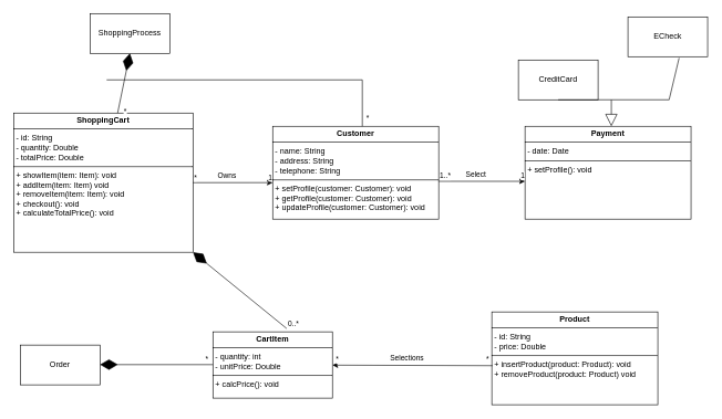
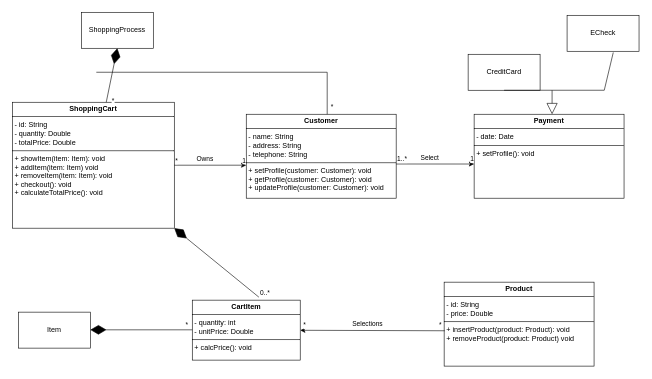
  <mxCell id="0" />
  <mxCell id="1" parent="0" />
  <mxCell id="2" value="&lt;p style=&quot;margin:0px;margin-top:4px;text-align:center;&quot;&gt;&lt;b&gt;Product&lt;/b&gt;&lt;/p&gt;&lt;hr size=&quot;1&quot; style=&quot;border-style:solid;&quot;&gt;&lt;p style=&quot;margin:0px;margin-left:4px;&quot;&gt;- id: String&lt;br&gt;- price: Double&lt;/p&gt;&lt;hr size=&quot;1&quot; style=&quot;border-style:solid;&quot;&gt;&lt;p style=&quot;margin:0px;margin-left:4px;&quot;&gt;+ insertProduct(product: Product): void&lt;br&gt;+ removeProduct(product: Product) void&lt;/p&gt;" style="verticalAlign=top;align=left;overflow=fill;html=1;whiteSpace=wrap;" vertex="1" parent="1"><mxGeometry x="740" y="470" width="250" height="140" as="geometry" /></mxCell>
  <mxCell id="3" value="&lt;p style=&quot;margin:0px;margin-top:4px;text-align:center;&quot;&gt;&lt;b&gt;ShoppingCart&lt;/b&gt;&lt;/p&gt;&lt;hr size=&quot;1&quot; style=&quot;border-style:solid;&quot;&gt;&lt;p style=&quot;margin:0px;margin-left:4px;&quot;&gt;- id: String&lt;br&gt;- quantity: Double&lt;/p&gt;&lt;p style=&quot;margin:0px;margin-left:4px;&quot;&gt;- totalPrice: Double&lt;/p&gt;&lt;hr size=&quot;1&quot; style=&quot;border-style:solid;&quot;&gt;&lt;p style=&quot;margin:0px;margin-left:4px;&quot;&gt;+ showItem(item: Item): void&lt;br&gt;+ addItem(item: Item) void&lt;/p&gt;&lt;p style=&quot;margin:0px;margin-left:4px;&quot;&gt;+ removeItem(item: Item): void&lt;br&gt;+ checkout(): void&lt;br&gt;&lt;/p&gt;&lt;p style=&quot;margin:0px;margin-left:4px;&quot;&gt;+ calculateTotalPrice(): void&lt;/p&gt;&lt;p style=&quot;margin:0px;margin-left:4px;&quot;&gt;&lt;br&gt;&lt;/p&gt;" style="verticalAlign=top;align=left;overflow=fill;html=1;whiteSpace=wrap;" vertex="1" parent="1"><mxGeometry x="20" y="170" width="270" height="210" as="geometry" /></mxCell>
  <mxCell id="4" value="&lt;p style=&quot;margin:0px;margin-top:4px;text-align:center;&quot;&gt;&lt;b&gt;Customer&lt;/b&gt;&lt;/p&gt;&lt;hr size=&quot;1&quot; style=&quot;border-style:solid;&quot;&gt;&lt;p style=&quot;margin:0px;margin-left:4px;&quot;&gt;- name: String&lt;br&gt;- address: String&lt;/p&gt;&lt;p style=&quot;margin:0px;margin-left:4px;&quot;&gt;- telephone: String&lt;/p&gt;&lt;hr size=&quot;1&quot; style=&quot;border-style:solid;&quot;&gt;&lt;p style=&quot;margin:0px;margin-left:4px;&quot;&gt;+ setProfile(customer: Customer): void&lt;/p&gt;&lt;p style=&quot;margin:0px;margin-left:4px;&quot;&gt;+ getProfile(customer: Customer): void&lt;br&gt;&lt;/p&gt;&lt;p style=&quot;margin:0px;margin-left:4px;&quot;&gt;+ update&lt;span style=&quot;background-color: initial;&quot;&gt;Profile(customer: Customer): void&lt;/span&gt;&lt;/p&gt;" style="verticalAlign=top;align=left;overflow=fill;html=1;whiteSpace=wrap;" vertex="1" parent="1"><mxGeometry x="410" y="190" width="250" height="140" as="geometry" /></mxCell>
  <mxCell id="5" value="&lt;p style=&quot;margin:0px;margin-top:4px;text-align:center;&quot;&gt;&lt;b&gt;CartItem&lt;/b&gt;&lt;/p&gt;&lt;hr size=&quot;1&quot; style=&quot;border-style:solid;&quot;&gt;&lt;p style=&quot;margin:0px;margin-left:4px;&quot;&gt;- quantity: int&lt;br&gt;&lt;/p&gt;&lt;p style=&quot;margin:0px;margin-left:4px;&quot;&gt;- unitPrice: Double&lt;/p&gt;&lt;hr size=&quot;1&quot; style=&quot;border-style:solid;&quot;&gt;&lt;p style=&quot;margin:0px;margin-left:4px;&quot;&gt;+ calcPrice(): void&lt;/p&gt;" style="verticalAlign=top;align=left;overflow=fill;html=1;whiteSpace=wrap;" vertex="1" parent="1"><mxGeometry x="320" y="500" width="180" height="100" as="geometry" /></mxCell>
  <mxCell id="6" value="&lt;p style=&quot;margin:0px;margin-top:4px;text-align:center;&quot;&gt;&lt;b&gt;Payment&lt;/b&gt;&lt;/p&gt;&lt;hr size=&quot;1&quot; style=&quot;border-style:solid;&quot;&gt;&lt;p style=&quot;margin:0px;margin-left:4px;&quot;&gt;- date: Date&lt;/p&gt;&lt;hr size=&quot;1&quot; style=&quot;border-style:solid;&quot;&gt;&lt;p style=&quot;margin:0px;margin-left:4px;&quot;&gt;+ setProfile(): void&lt;/p&gt;" style="verticalAlign=top;align=left;overflow=fill;html=1;whiteSpace=wrap;" vertex="1" parent="1"><mxGeometry x="790" y="190" width="250" height="140" as="geometry" /></mxCell>
  <mxCell id="7" value="" style="endArrow=classic;html=1;rounded=0;entryX=0;entryY=0.607;entryDx=0;entryDy=0;entryPerimeter=0;" edge="1" parent="1" source="3" target="4"><mxGeometry relative="1" as="geometry"><mxPoint x="420" y="450" as="sourcePoint" /><mxPoint x="580" y="450" as="targetPoint" /></mxGeometry></mxCell>
  <mxCell id="8" value="Owns" style="edgeLabel;resizable=0;html=1;;align=center;verticalAlign=middle;" connectable="0" vertex="1" parent="7"><mxGeometry relative="1" as="geometry"><mxPoint x="-9" y="-11" as="offset" /></mxGeometry></mxCell>
  <mxCell id="9" value="*" style="edgeLabel;resizable=0;html=1;;align=left;verticalAlign=bottom;" connectable="0" vertex="1" parent="7"><mxGeometry x="-1" relative="1" as="geometry" /></mxCell>
  <mxCell id="10" value="1" style="edgeLabel;resizable=0;html=1;;align=right;verticalAlign=bottom;" connectable="0" vertex="1" parent="7"><mxGeometry x="1" relative="1" as="geometry" /></mxCell>
  <mxCell id="11" value="" style="endArrow=classic;html=1;rounded=0;entryX=0;entryY=0.593;entryDx=0;entryDy=0;entryPerimeter=0;" edge="1" parent="1" target="6"><mxGeometry relative="1" as="geometry"><mxPoint x="660" y="273" as="sourcePoint" /><mxPoint x="768" y="270" as="targetPoint" /></mxGeometry></mxCell>
  <mxCell id="12" value="Select" style="edgeLabel;resizable=0;html=1;;align=center;verticalAlign=middle;" connectable="0" vertex="1" parent="11"><mxGeometry relative="1" as="geometry"><mxPoint x="-9" y="-11" as="offset" /></mxGeometry></mxCell>
  <mxCell id="13" value="1..*" style="edgeLabel;resizable=0;html=1;;align=left;verticalAlign=bottom;" connectable="0" vertex="1" parent="11"><mxGeometry x="-1" relative="1" as="geometry" /></mxCell>
  <mxCell id="14" value="1" style="edgeLabel;resizable=0;html=1;;align=right;verticalAlign=bottom;" connectable="0" vertex="1" parent="11"><mxGeometry x="1" relative="1" as="geometry" /></mxCell>
  <mxCell id="15" value="" style="endArrow=classic;html=1;rounded=0;exitX=0.004;exitY=0.579;exitDx=0;exitDy=0;exitPerimeter=0;" edge="1" parent="1" source="2" target="5"><mxGeometry relative="1" as="geometry"><mxPoint x="480" y="500" as="sourcePoint" /><mxPoint x="600" y="500" as="targetPoint" /></mxGeometry></mxCell>
  <mxCell id="16" value="Selections" style="edgeLabel;resizable=0;html=1;;align=center;verticalAlign=middle;" connectable="0" vertex="1" parent="15"><mxGeometry relative="1" as="geometry"><mxPoint x="-9" y="-11" as="offset" /></mxGeometry></mxCell>
  <mxCell id="17" value="*" style="edgeLabel;resizable=0;html=1;;align=left;verticalAlign=bottom;" connectable="0" vertex="1" parent="15"><mxGeometry x="-1" relative="1" as="geometry"><mxPoint x="-11" y="-1" as="offset" /></mxGeometry></mxCell>
  <mxCell id="18" value="*" style="edgeLabel;resizable=0;html=1;;align=right;verticalAlign=bottom;" connectable="0" vertex="1" parent="15"><mxGeometry x="1" relative="1" as="geometry"><mxPoint x="10" as="offset" /></mxGeometry></mxCell>
  <mxCell id="19" value="" style="endArrow=diamondThin;endFill=1;endSize=24;html=1;rounded=0;exitX=0.617;exitY=-0.05;exitDx=0;exitDy=0;exitPerimeter=0;entryX=1;entryY=1;entryDx=0;entryDy=0;" edge="1" parent="1" source="5" target="3"><mxGeometry width="160" relative="1" as="geometry"><mxPoint x="150" y="500" as="sourcePoint" /><mxPoint x="30" y="400" as="targetPoint" /><Array as="points" /></mxGeometry></mxCell>
  <mxCell id="20" value="0..*" style="edgeLabel;html=1;align=center;verticalAlign=middle;resizable=0;points=[];" vertex="1" connectable="0" parent="19"><mxGeometry x="-0.55" y="2" relative="1" as="geometry"><mxPoint x="42" y="17" as="offset" /></mxGeometry></mxCell>
- <mxCell id="21" value="Order" style="rounded=0;whiteSpace=wrap;html=1;" vertex="1" parent="1"><mxGeometry x="30" y="520" width="120" height="60" as="geometry" /></mxCell>
+ <mxCell id="21" value="Item" style="rounded=0;whiteSpace=wrap;html=1;" vertex="1" parent="1"><mxGeometry x="30" y="520" width="120" height="60" as="geometry" /></mxCell>
  <mxCell id="22" value="" style="endArrow=diamondThin;endFill=1;endSize=24;html=1;rounded=0;exitX=0;exitY=0.5;exitDx=0;exitDy=0;entryX=1;entryY=0.5;entryDx=0;entryDy=0;" edge="1" parent="1"><mxGeometry width="160" relative="1" as="geometry"><mxPoint x="320" y="549.5" as="sourcePoint" /><mxPoint x="150" y="549.5" as="targetPoint" /><Array as="points" /></mxGeometry></mxCell>
  <mxCell id="23" value="*" style="edgeLabel;html=1;align=center;verticalAlign=middle;resizable=0;points=[];" vertex="1" connectable="0" parent="22"><mxGeometry x="-0.55" y="2" relative="1" as="geometry"><mxPoint x="28" y="-11" as="offset" /></mxGeometry></mxCell>
  <mxCell id="24" value="ShoppingProcess" style="rounded=0;whiteSpace=wrap;html=1;" vertex="1" parent="1"><mxGeometry x="135" y="20" width="120" height="60" as="geometry" /></mxCell>
  <mxCell id="25" value="" style="endArrow=diamondThin;endFill=1;endSize=24;html=1;rounded=0;entryX=0.5;entryY=1;entryDx=0;entryDy=0;" edge="1" parent="1" target="24" source="3"><mxGeometry width="160" relative="1" as="geometry"><mxPoint x="23.91" y="158.95" as="sourcePoint" /><mxPoint x="20" y="40" as="targetPoint" /><Array as="points" /></mxGeometry></mxCell>
  <mxCell id="26" value="*" style="edgeLabel;html=1;align=center;verticalAlign=middle;resizable=0;points=[];" vertex="1" connectable="0" parent="25"><mxGeometry x="-0.55" y="2" relative="1" as="geometry"><mxPoint x="9" y="18" as="offset" /></mxGeometry></mxCell>
  <mxCell id="27" value="" style="endArrow=none;html=1;rounded=0;entryX=0.54;entryY=0;entryDx=0;entryDy=0;entryPerimeter=0;" edge="1" parent="1" target="4"><mxGeometry width="50" height="50" relative="1" as="geometry"><mxPoint x="160" y="120" as="sourcePoint" /><mxPoint x="580" y="340" as="targetPoint" /><Array as="points"><mxPoint x="545" y="120" /></Array></mxGeometry></mxCell>
  <mxCell id="28" value="*" style="edgeLabel;html=1;align=center;verticalAlign=middle;resizable=0;points=[];" vertex="1" connectable="0" parent="1"><mxGeometry x="172" y="171" as="geometry"><mxPoint x="380" y="5" as="offset" /></mxGeometry></mxCell>
  <mxCell id="29" value="CreditCard" style="rounded=0;whiteSpace=wrap;html=1;" vertex="1" parent="1"><mxGeometry x="780" y="90" width="120" height="60" as="geometry" /></mxCell>
  <mxCell id="30" value="ECheck" style="rounded=0;whiteSpace=wrap;html=1;" vertex="1" parent="1"><mxGeometry x="945" y="25" width="120" height="60" as="geometry" /></mxCell>
  <mxCell id="31" value="" style="endArrow=none;html=1;rounded=0;entryX=0.5;entryY=1;entryDx=0;entryDy=0;" edge="1" parent="1" target="29"><mxGeometry width="50" height="50" relative="1" as="geometry"><mxPoint x="920" y="150" as="sourcePoint" /><mxPoint x="580" y="340" as="targetPoint" /><Array as="points"><mxPoint x="840" y="150" /></Array></mxGeometry></mxCell>
  <mxCell id="32" value="" style="endArrow=none;html=1;rounded=0;entryX=0.642;entryY=1.033;entryDx=0;entryDy=0;entryPerimeter=0;" edge="1" parent="1" target="30"><mxGeometry width="50" height="50" relative="1" as="geometry"><mxPoint x="920" y="150" as="sourcePoint" /><mxPoint x="580" y="340" as="targetPoint" /><Array as="points"><mxPoint x="1007" y="150" /></Array></mxGeometry></mxCell>
  <mxCell id="33" value="" style="endArrow=block;endSize=16;endFill=0;html=1;rounded=0;" edge="1" parent="1"><mxGeometry width="160" relative="1" as="geometry"><mxPoint x="920" y="150" as="sourcePoint" /><mxPoint x="920" y="190" as="targetPoint" /></mxGeometry></mxCell>
